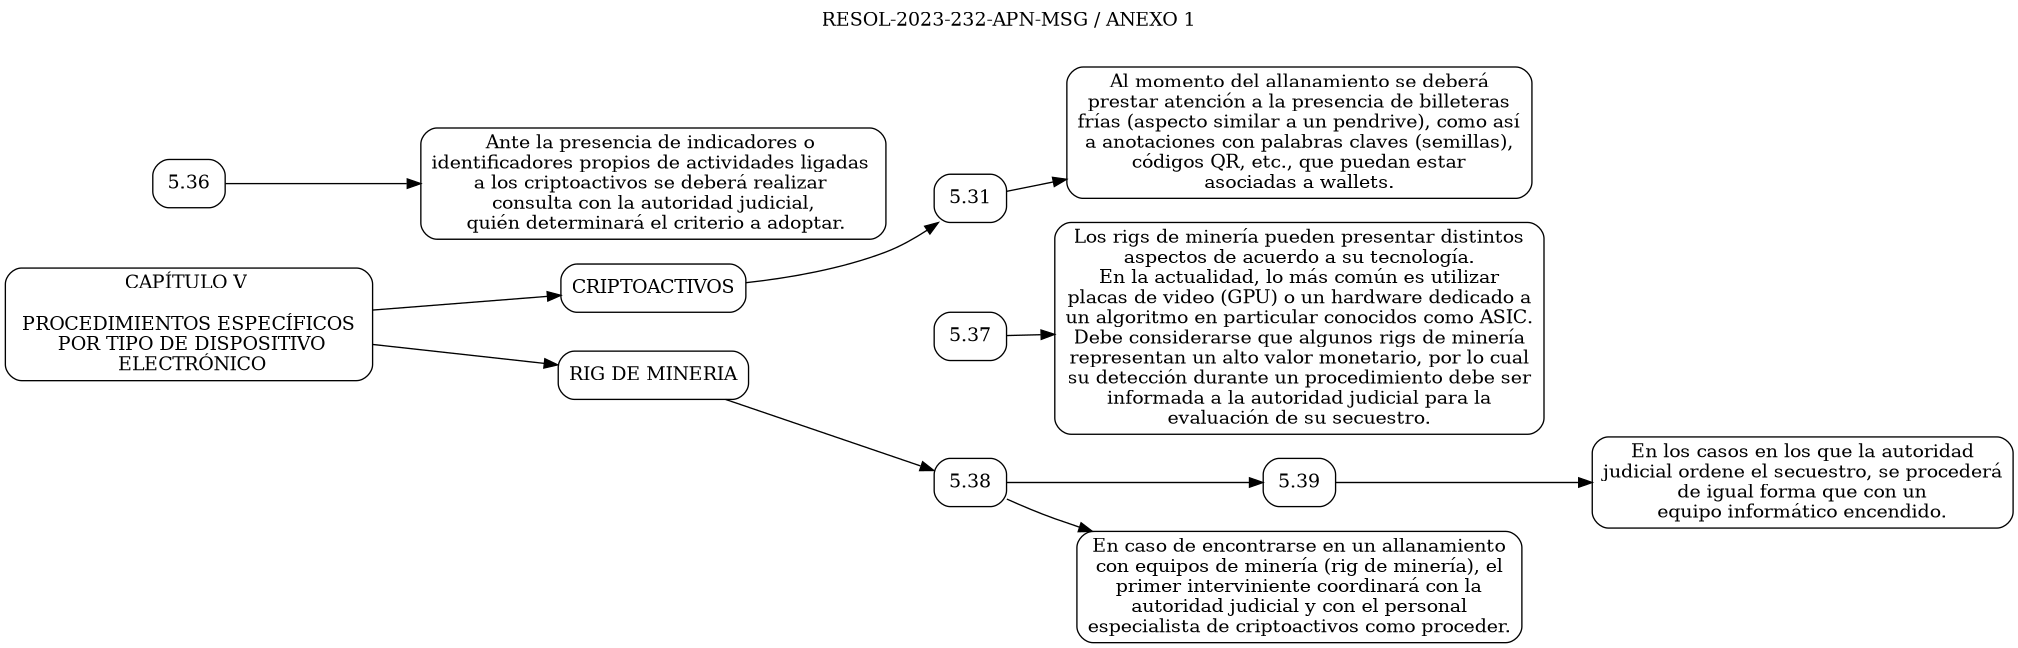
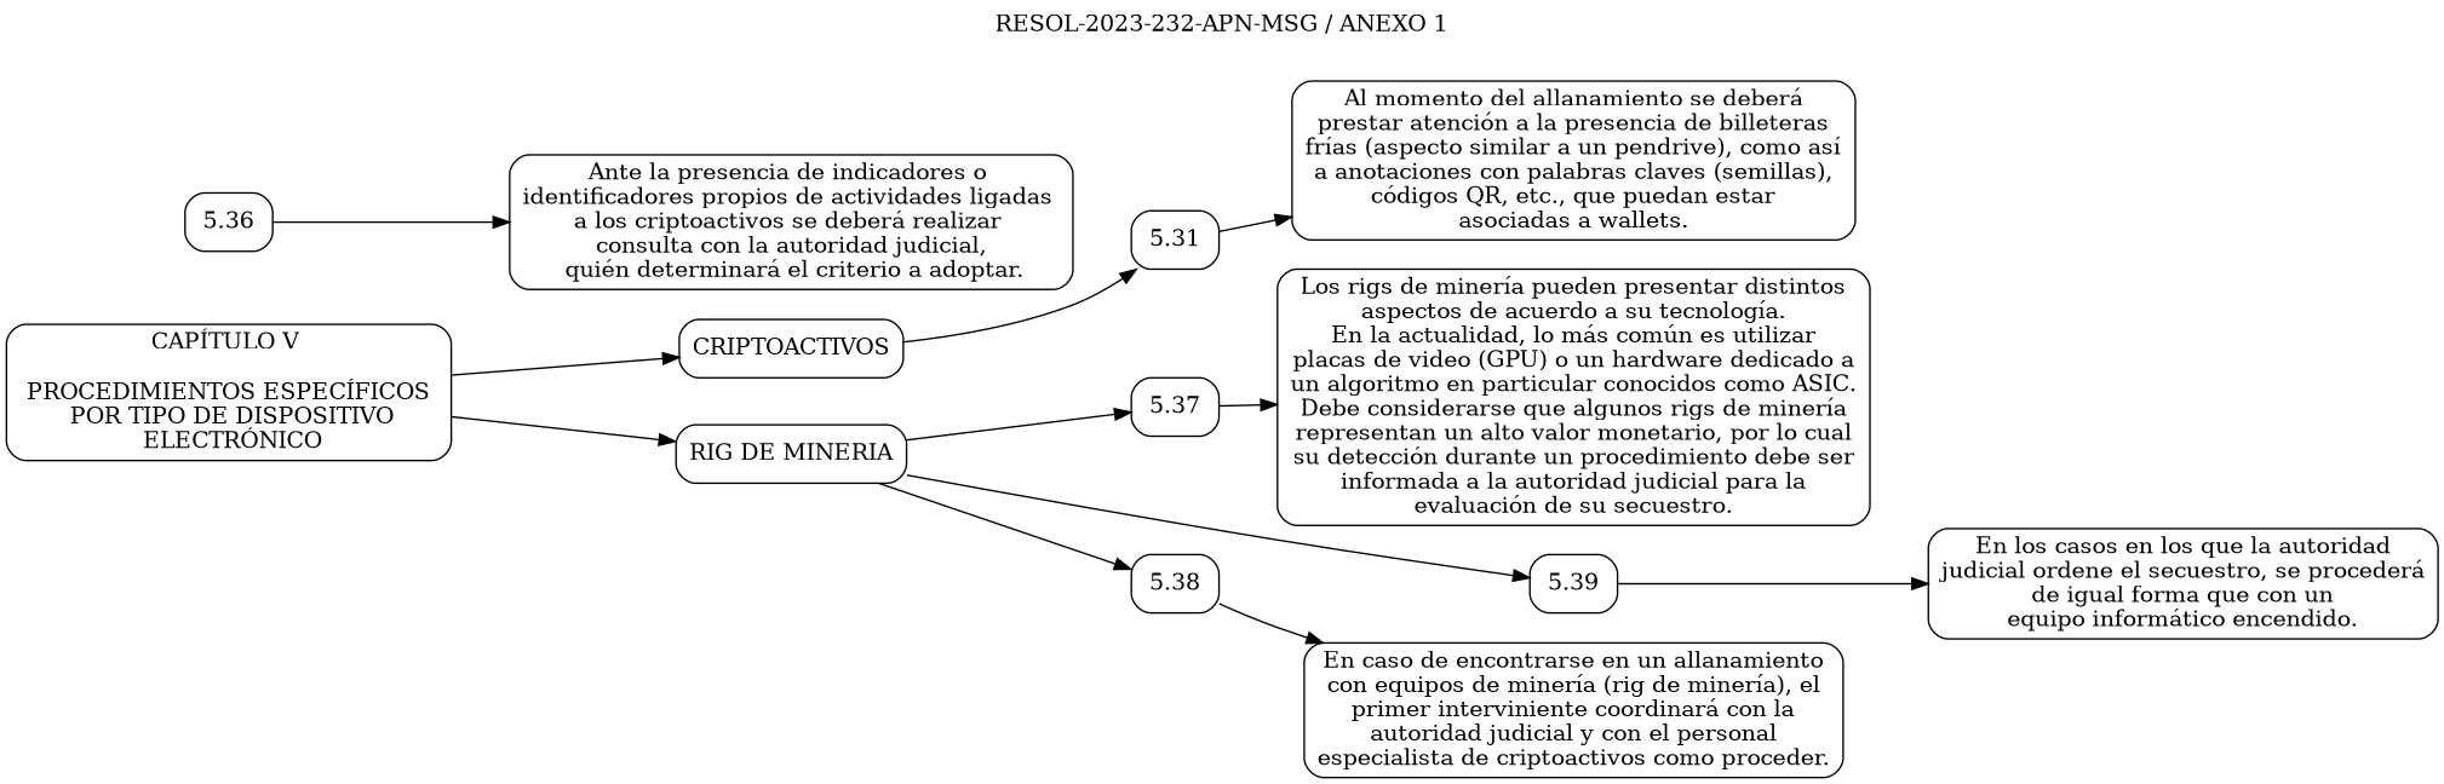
  digraph {
    label="RESOL-2023-232-APN-MSG / ANEXO 1"
    labelloc=t
    rankdir=LR
    node [shape=box style=rounded]
    "CAPÍTULO V \n\n PROCEDIMIENTOS ESPECÍFICOS \n POR TIPO DE DISPOSITIVO\n ELECTRÓNICO"
    CRIPTOACTIVOS
    "RIG DE MINERIA"
    n4 [label=5.31]
    5.37
    5.38
    5.39
    "Al momento del allanamiento se deberá\nprestar atención a la presencia de billeteras\nfrías (aspecto similar a un pendrive), como así\na anotaciones con palabras claves (semillas),\ncódigos QR, etc., que puedan estar\nasociadas a wallets."
    5.36
    "Ante la presencia de indicadores o \nidentificadores propios de actividades ligadas \na los criptoactivos se deberá realizar \nconsulta con la autoridad judicial,\n quién determinará el criterio a adoptar."
    "Los rigs de minería pueden presentar distintos\naspectos de acuerdo a su tecnología.\nEn la actualidad, lo más común es utilizar\nplacas de video (GPU) o un hardware dedicado a\nun algoritmo en particular conocidos como ASIC.\nDebe considerarse que algunos rigs de minería\nrepresentan un alto valor monetario, por lo cual\nsu detección durante un procedimiento debe ser\ninformada a la autoridad judicial para la\nevaluación de su secuestro."
    "En caso de encontrarse en un allanamiento\ncon equipos de minería (rig de minería), el\nprimer interviniente coordinará con la\nautoridad judicial y con el personal\nespecialista de criptoactivos como proceder."
    "En los casos en los que la autoridad\njudicial ordene el secuestro, se procederá\nde igual forma que con un\nequipo informático encendido."
    "CAPÍTULO V \n\n PROCEDIMIENTOS ESPECÍFICOS \n POR TIPO DE DISPOSITIVO\n ELECTRÓNICO" -> CRIPTOACTIVOS
    "CAPÍTULO V \n\n PROCEDIMIENTOS ESPECÍFICOS \n POR TIPO DE DISPOSITIVO\n ELECTRÓNICO" -> "RIG DE MINERIA"
    CRIPTOACTIVOS -> n4
+   "RIG DE MINERIA" -> 5.37
    "RIG DE MINERIA" -> 5.38
-   5.38 -> 5.39
+   "RIG DE MINERIA" -> 5.39
    n4 -> "Al momento del allanamiento se deberá\nprestar atención a la presencia de billeteras\nfrías (aspecto similar a un pendrive), como así\na anotaciones con palabras claves (semillas),\ncódigos QR, etc., que puedan estar\nasociadas a wallets."
    5.37 -> "Los rigs de minería pueden presentar distintos\naspectos de acuerdo a su tecnología.\nEn la actualidad, lo más común es utilizar\nplacas de video (GPU) o un hardware dedicado a\nun algoritmo en particular conocidos como ASIC.\nDebe considerarse que algunos rigs de minería\nrepresentan un alto valor monetario, por lo cual\nsu detección durante un procedimiento debe ser\ninformada a la autoridad judicial para la\nevaluación de su secuestro."
    5.38 -> "En caso de encontrarse en un allanamiento\ncon equipos de minería (rig de minería), el\nprimer interviniente coordinará con la\nautoridad judicial y con el personal\nespecialista de criptoactivos como proceder."
    5.39 -> "En los casos en los que la autoridad\njudicial ordene el secuestro, se procederá\nde igual forma que con un\nequipo informático encendido."
    5.36 -> "Ante la presencia de indicadores o \nidentificadores propios de actividades ligadas \na los criptoactivos se deberá realizar \nconsulta con la autoridad judicial,\n quién determinará el criterio a adoptar."
  }
